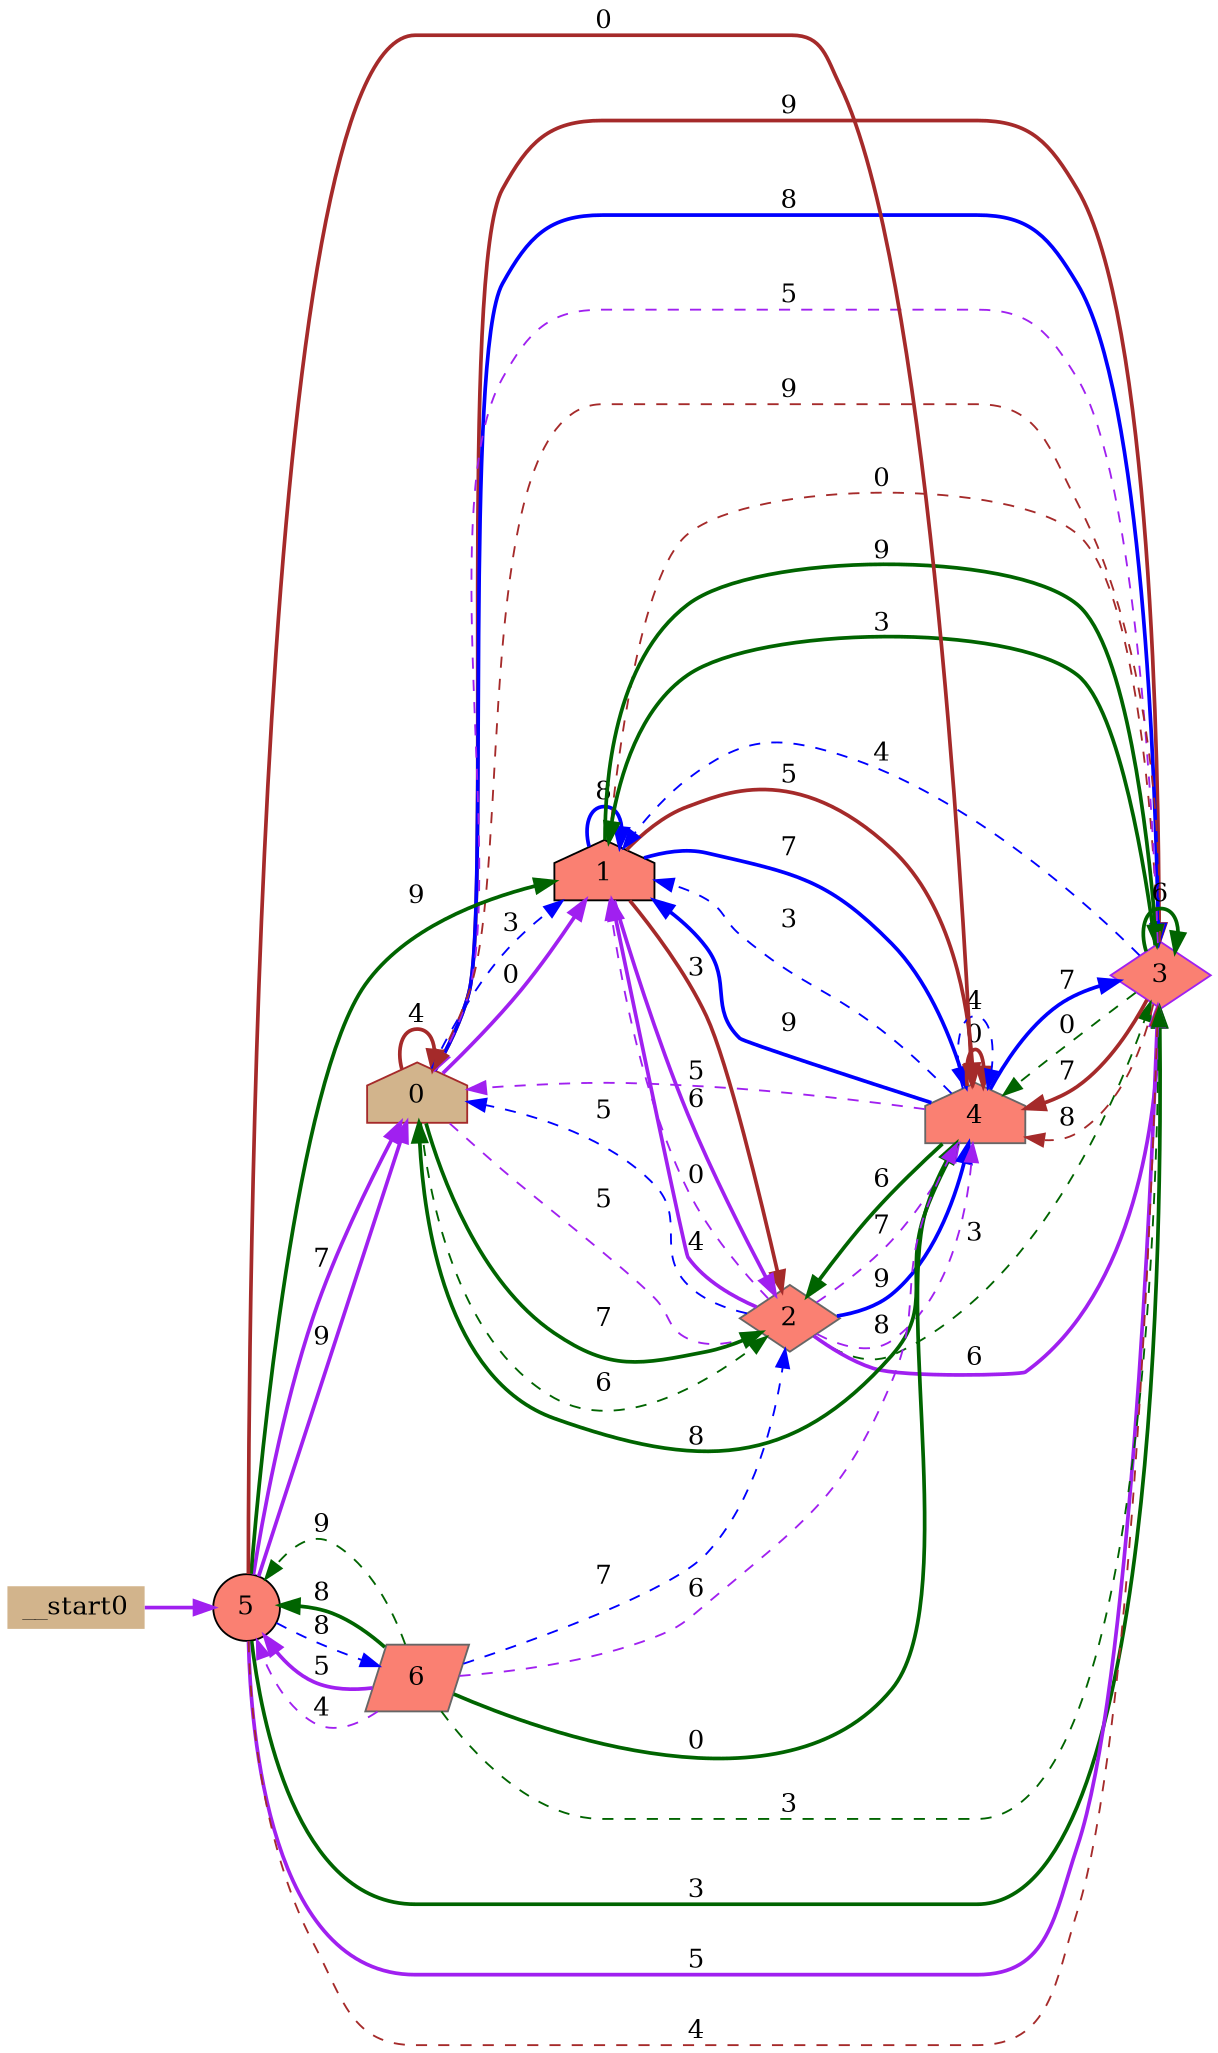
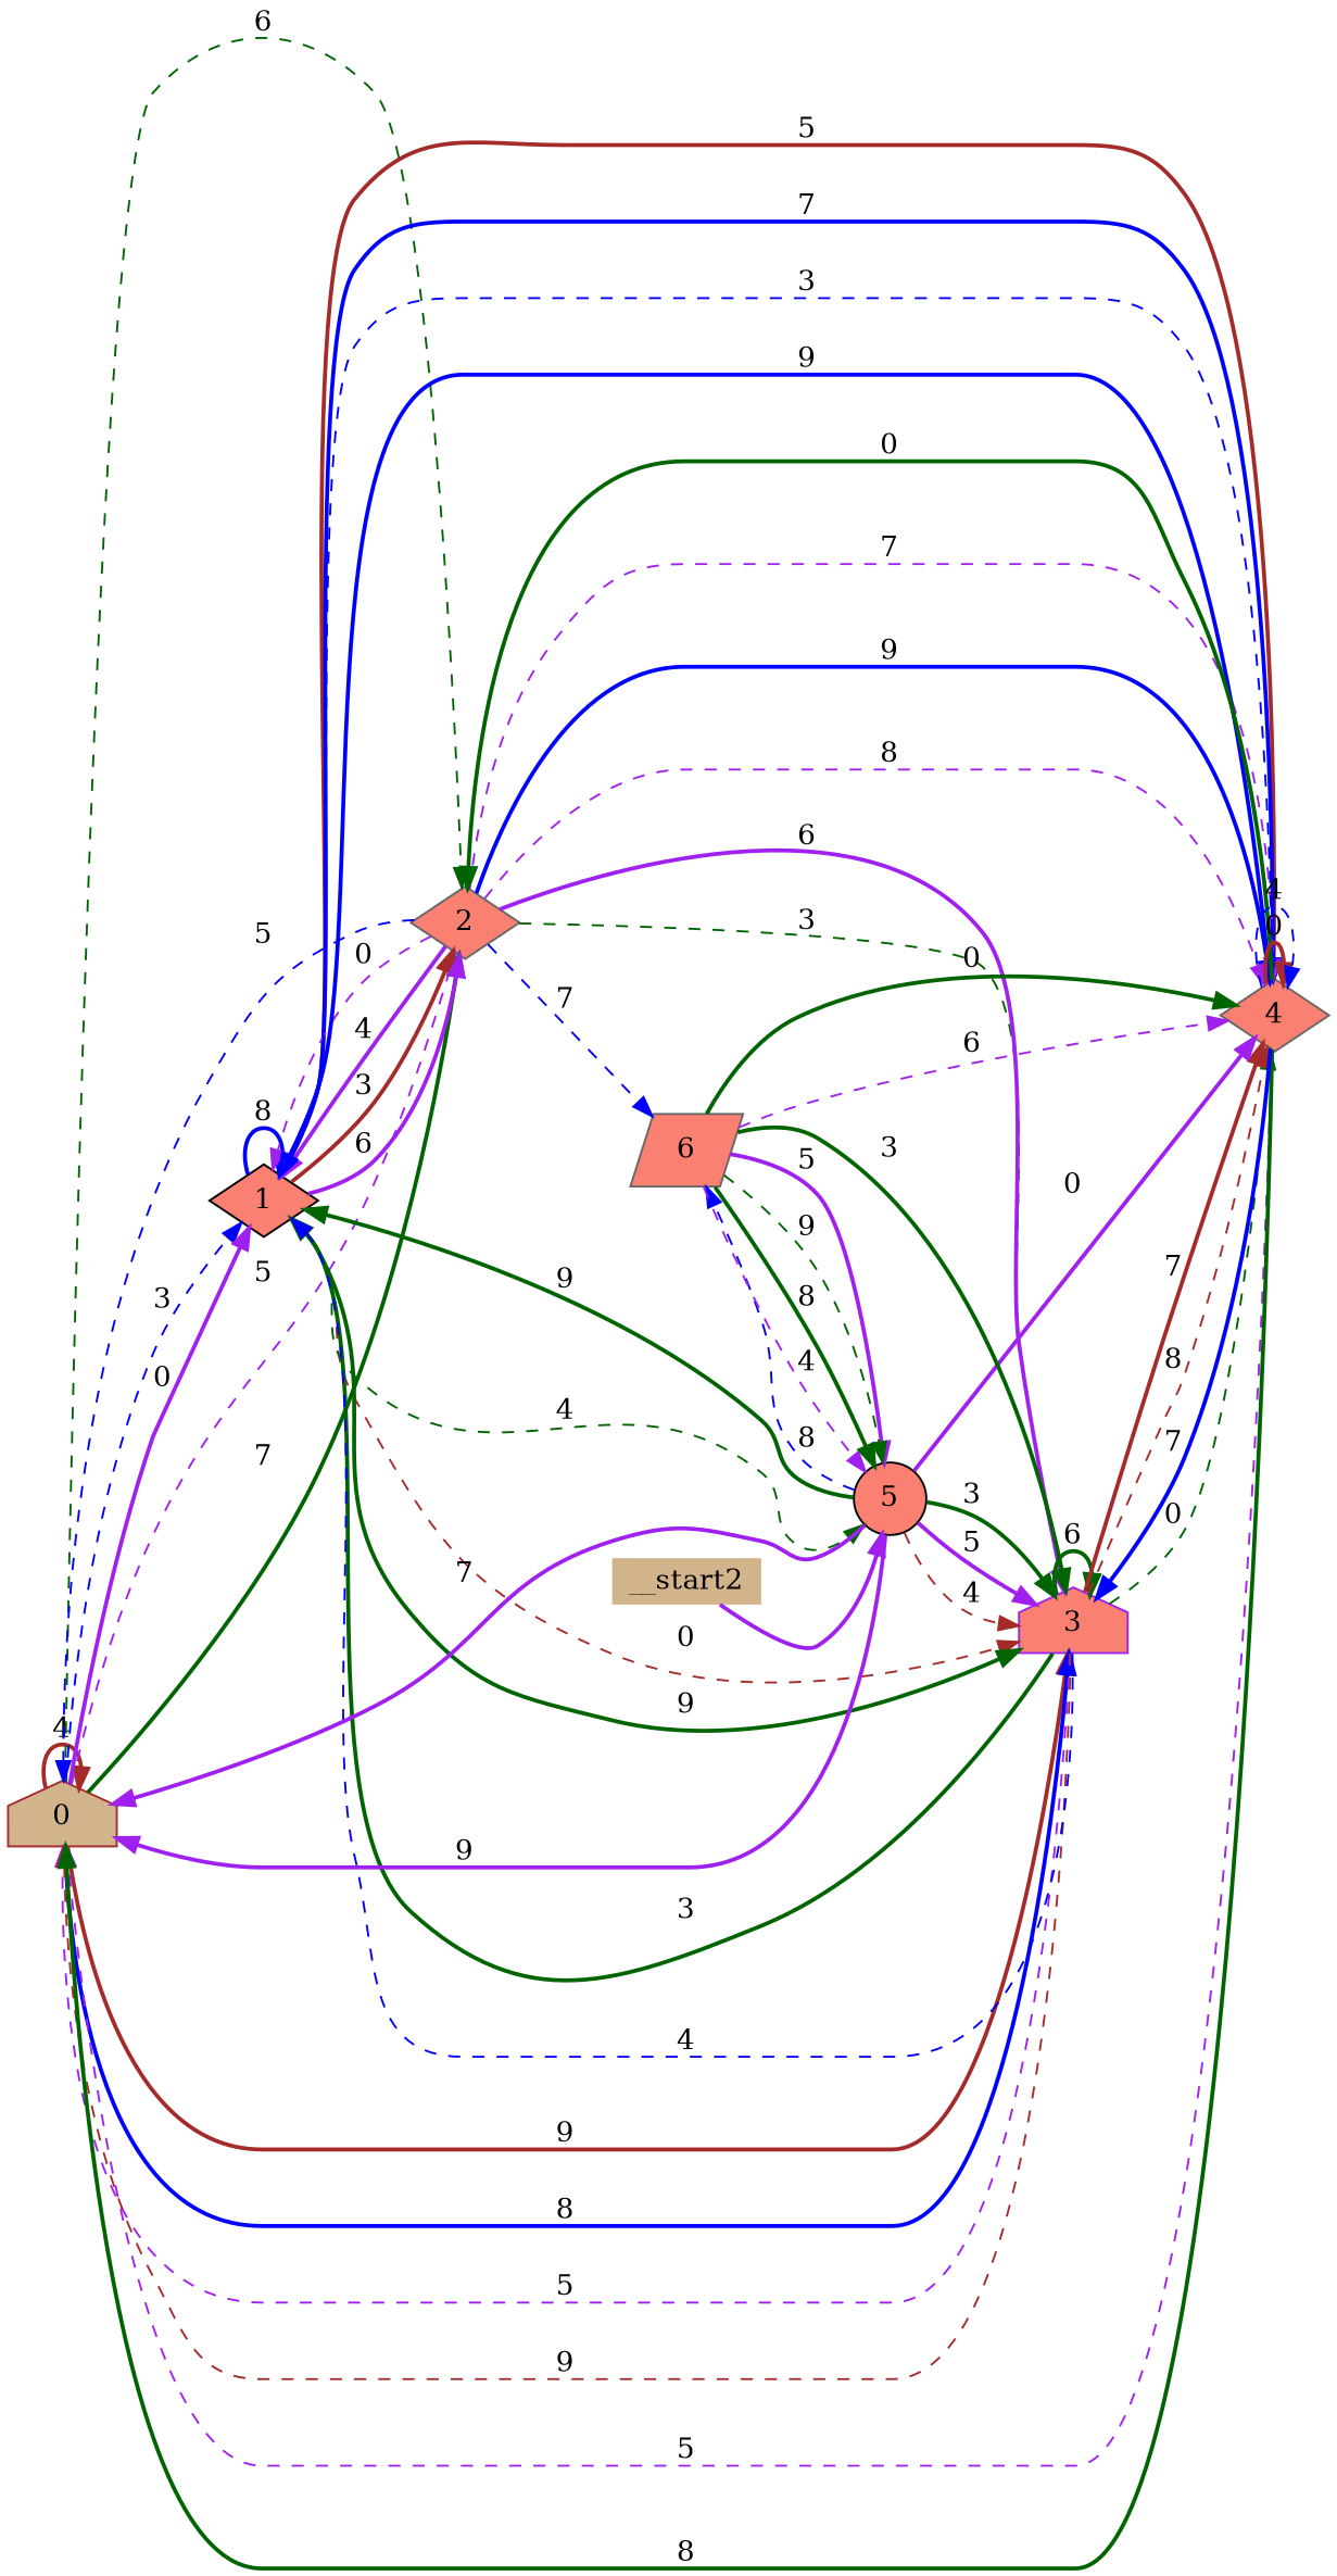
  digraph {
    rankdir=LR
    node [color=gray40 fillcolor=salmon shape=diamond style=filled]
    edge [color=purple style=bold]
    n1 [color=brown fillcolor=tan label=0 shape=house]
-   n2 [color=black label=1 shape=house]
+   n2 [color=black label=1]
    n3 [label=2]
-   n4 [color=purple label=3]
-   n5 [label=4 shape=house]
+   n4 [color=purple label=3 shape=house]
+   n5 [label=4]
    n6 [color=black label=5 shape=circle]
    n7 [label=6 shape=parallelogram]
-   __start0 [color=purple fillcolor=tan height=0 shape=none width=0]
+   __start0 [color=purple fillcolor=tan height=0 shape=none width=0 label=__start2]
    n1 -> n1 [color=brown label=4]
    n1 -> n2 [color=blue label=3 style=dashed]
    n1 -> n2 [label=0]
    n1 -> n3 [label=5 style=dashed]
    n1 -> n3 [color=darkgreen label=7]
    n1 -> n3 [color=darkgreen label=6 style=dashed]
    n1 -> n4 [color=brown label=9]
    n1 -> n4 [color=blue label=8]
    n2 -> n2 [color=blue label=8]
    n2 -> n3 [color=brown label=3]
    n2 -> n3 [label=6]
    n2 -> n4 [color=brown label=0 style=dashed]
    n2 -> n4 [color=darkgreen label=9]
    n2 -> n5 [color=brown label=5]
    n2 -> n5 [color=blue label=7]
+   n2 -> n6 [color=darkgreen label=4 style=dashed]
    n3 -> n1 [color=blue label=5 style=dashed]
    n3 -> n2 [label=0 style=dashed]
    n3 -> n2 [label=4]
    n3 -> n4 [color=darkgreen label=3 style=dashed]
    n3 -> n4 [label=6]
    n3 -> n5 [label=7 style=dashed]
    n3 -> n5 [color=blue label=9]
    n3 -> n5 [label=8 style=dashed]
    n4 -> n1 [label=5 style=dashed]
    n4 -> n1 [color=brown label=9 style=dashed]
    n4 -> n2 [color=darkgreen label=3]
    n4 -> n2 [color=blue label=4 style=dashed]
    n4 -> n4 [color=darkgreen label=6]
    n4 -> n5 [color=darkgreen label=0 style=dashed]
    n4 -> n5 [color=brown label=7]
    n4 -> n5 [color=brown label=8 style=dashed]
    n5 -> n1 [label=5 style=dashed]
    n5 -> n1 [color=darkgreen label=8]
    n5 -> n2 [color=blue label=3 style=dashed]
    n5 -> n2 [color=blue label=9]
-   n5 -> n3 [color=darkgreen label=6]
+   n5 -> n3 [color=darkgreen label=0]
    n5 -> n4 [color=blue label=7]
    n5 -> n5 [color=brown label=0]
    n5 -> n5 [color=blue label=4 style=dashed]
    n6 -> n1 [label=7]
    n6 -> n1 [label=9]
    n6 -> n2 [color=darkgreen label=9]
    n6 -> n4 [color=darkgreen label=3]
    n6 -> n4 [label=5]
    n6 -> n4 [color=brown label=4 style=dashed]
-   n6 -> n5 [color=brown label=0]
+   n6 -> n5 [label=0]
    n6 -> n7 [color=blue label=8 style=dashed]
-   n7 -> n3 [color=blue label=7 style=dashed]
-   n7 -> n4 [color=darkgreen label=3 style=dashed]
+   n3 -> n7 [color=blue label=7 style=dashed]
+   n7 -> n4 [color=darkgreen label=3]
    n7 -> n5 [color=darkgreen label=0]
    n7 -> n5 [label=6 style=dashed]
    n7 -> n6 [label=5]
    n7 -> n6 [label=4 style=dashed]
    n7 -> n6 [color=darkgreen label=9 style=dashed]
    n7 -> n6 [color=darkgreen label=8]
    __start0 -> n6
  }
